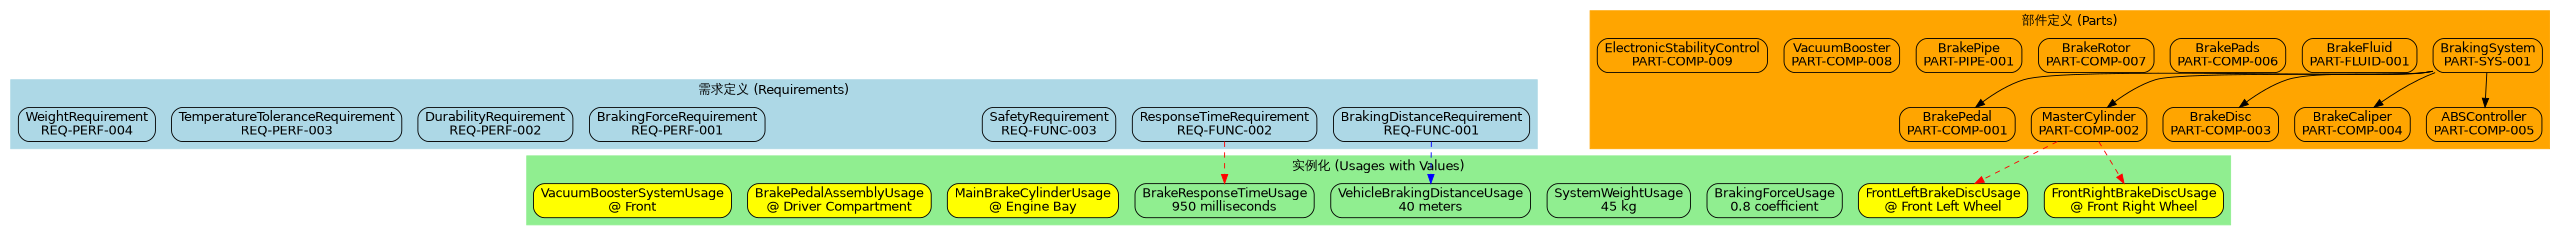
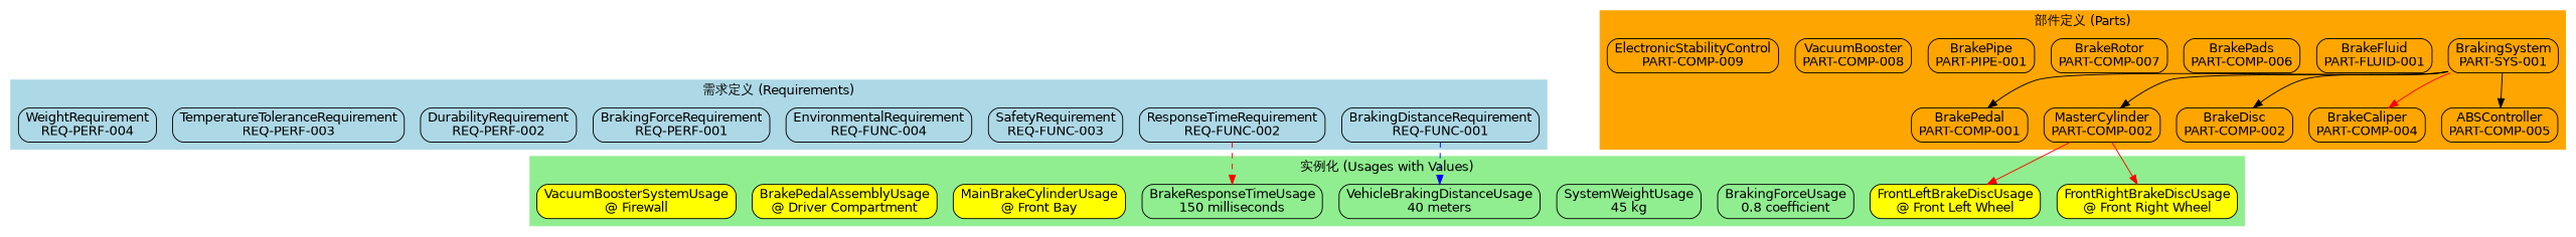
  digraph {
    compound=true
    fontname="DejaVu Sans"
    rankdir=TB
    node [fillcolor=orange fontname="DejaVu Sans" shape=box style="rounded,filled"]
    edge [fontname="DejaVu Sans"]
    n1 [fillcolor=lightblue label="BrakingDistanceRequirement\nREQ-FUNC-001"]
    n2 [fillcolor=lightblue label="ResponseTimeRequirement\nREQ-FUNC-002"]
    n3 [fillcolor=lightblue label="SafetyRequirement\nREQ-FUNC-003"]
+   n4 [fillcolor=lightblue label="EnvironmentalRequirement\nREQ-FUNC-004"]
    n5 [fillcolor=lightblue label="BrakingForceRequirement\nREQ-PERF-001"]
    n6 [fillcolor=lightblue label="DurabilityRequirement\nREQ-PERF-002"]
    n7 [fillcolor=lightblue label="TemperatureToleranceRequirement\nREQ-PERF-003"]
    n8 [fillcolor=lightblue label="WeightRequirement\nREQ-PERF-004"]
    n9 [label="BrakingSystem\nPART-SYS-001"]
    n10 [label="BrakePedal\nPART-COMP-001"]
    n11 [label="MasterCylinder\nPART-COMP-002"]
-   n12 [label="BrakeDisc\nPART-COMP-003"]
+   n12 [label="BrakeDisc\nPART-COMP-002"]
    n13 [label="BrakeCaliper\nPART-COMP-004"]
    n14 [label="ABSController\nPART-COMP-005"]
    n15 [label="BrakeFluid\nPART-FLUID-001"]
    n16 [label="BrakePads\nPART-COMP-006"]
    n17 [label="BrakeRotor\nPART-COMP-007"]
    n18 [label="BrakePipe\nPART-PIPE-001"]
    n19 [label="VacuumBooster\nPART-COMP-008"]
    n20 [label="ElectronicStabilityControl\nPART-COMP-009"]
    n21 [fillcolor=lightgreen label="VehicleBrakingDistanceUsage\n40 meters"]
-   n22 [fillcolor=lightgreen label="BrakeResponseTimeUsage\n950 milliseconds"]
+   n22 [fillcolor=lightgreen label="BrakeResponseTimeUsage\n150 milliseconds"]
    n23 [fillcolor=lightgreen label="BrakingForceUsage\n0.8 coefficient"]
    n24 [fillcolor=lightgreen label="SystemWeightUsage\n45 kg"]
    n25 [fillcolor=yellow label="FrontLeftBrakeDiscUsage\n@ Front Left Wheel"]
    n26 [fillcolor=yellow label="FrontRightBrakeDiscUsage\n@ Front Right Wheel"]
-   n27 [fillcolor=yellow label="MainBrakeCylinderUsage\n@ Engine Bay"]
+   n27 [fillcolor=yellow label="MainBrakeCylinderUsage\n@ Front Bay"]
    n28 [fillcolor=yellow label="BrakePedalAssemblyUsage\n@ Driver Compartment"]
-   n29 [fillcolor=yellow label="VacuumBoosterSystemUsage\n@ Front"]
+   n29 [fillcolor=yellow label="VacuumBoosterSystemUsage\n@ Firewall"]
    subgraph cluster_1 {
      color=lightblue
      label="需求定义 (Requirements)"
      style=filled
      n1
      n2
      n3
+     n4
      n5
      n6
      n7
      n8
    }
    subgraph cluster_2 {
      color=orange
      label="部件定义 (Parts)"
      style=filled
      n9
      n10
      n11
      n12
      n13
      n14
      n15
      n16
      n17
      n18
      n19
      n20
    }
    subgraph cluster_3 {
      color=lightgreen
      label="实例化 (Usages with Values)"
      style=filled
      n21
      n22
      n23
      n24
      n25
      n26
      n27
      n28
      n29
    }
    n1 -> n21 [color=blue style=dashed]
    n2 -> n22 [color=red style=dashed]
    n9 -> n10
    n9 -> n11
    n9 -> n12
-   n9 -> n13
+   n9 -> n13 [color=red]
    n9 -> n14
-   n11 -> n25 [color=red style=dashed]
-   n11 -> n26 [color=red style=dashed]
+   n11 -> n25 [color=red style=solid]
+   n11 -> n26 [color=red style=solid]
  }
